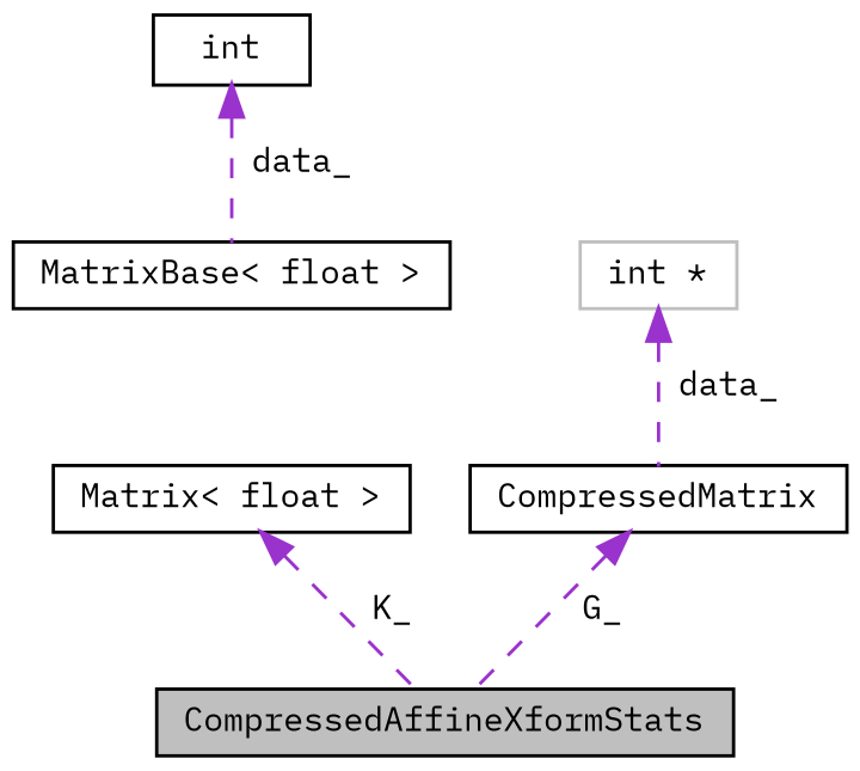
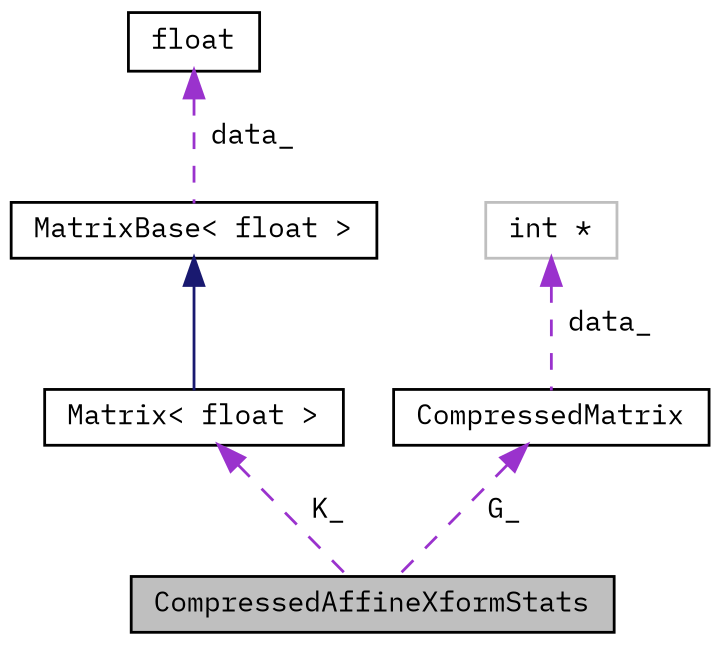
  digraph {
    fontname="IBM Plex Mono"
    node [color=black fillcolor=white fontname="IBM Plex Mono" fontsize=10 shape=record style=filled]
    edge [color=darkorchid3 dir=back fontname="IBM Plex Mono" fontsize=10 labelfontname=Helvetica labelfontsize=10 style=dashed]
    n1 [fillcolor=grey75 fontcolor=black height=0.2 label=CompressedAffineXformStats width=0.4]
-   n2 [height=0.2 label=int width=0.4]
+   n2 [height=0.2 label=float width=0.4]
    n3 [height=0.2 label="MatrixBase\< float \>" width=0.4]
    n4 [height=0.2 label="Matrix\< float \>" width=0.4]
    n5 [height=0.2 label=CompressedMatrix width=0.4]
    n6 [color=grey75 height=0.2 label="int *" width=0.4]
    n2 -> n3 [label=" data_"]
+   n3 -> n4 [color=midnightblue style=solid]
    n4 -> n1 [label=" K_"]
    n5 -> n1 [label=" G_"]
    n6 -> n5 [label=" data_"]
  }
